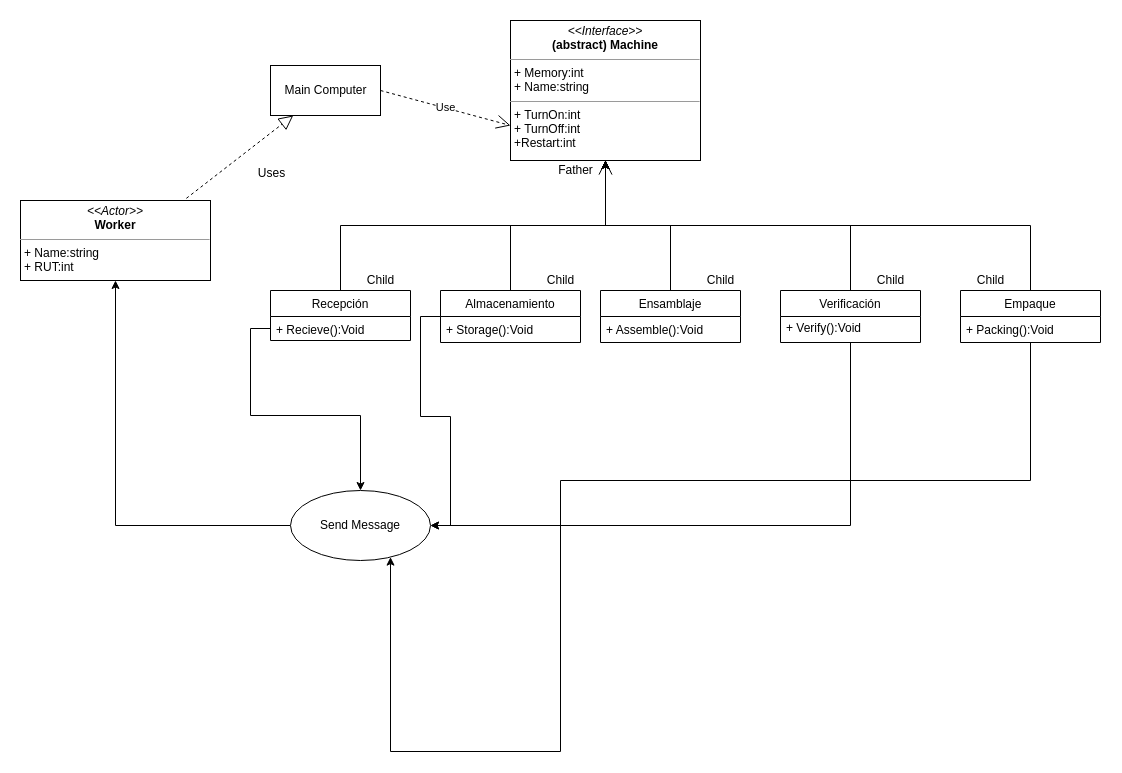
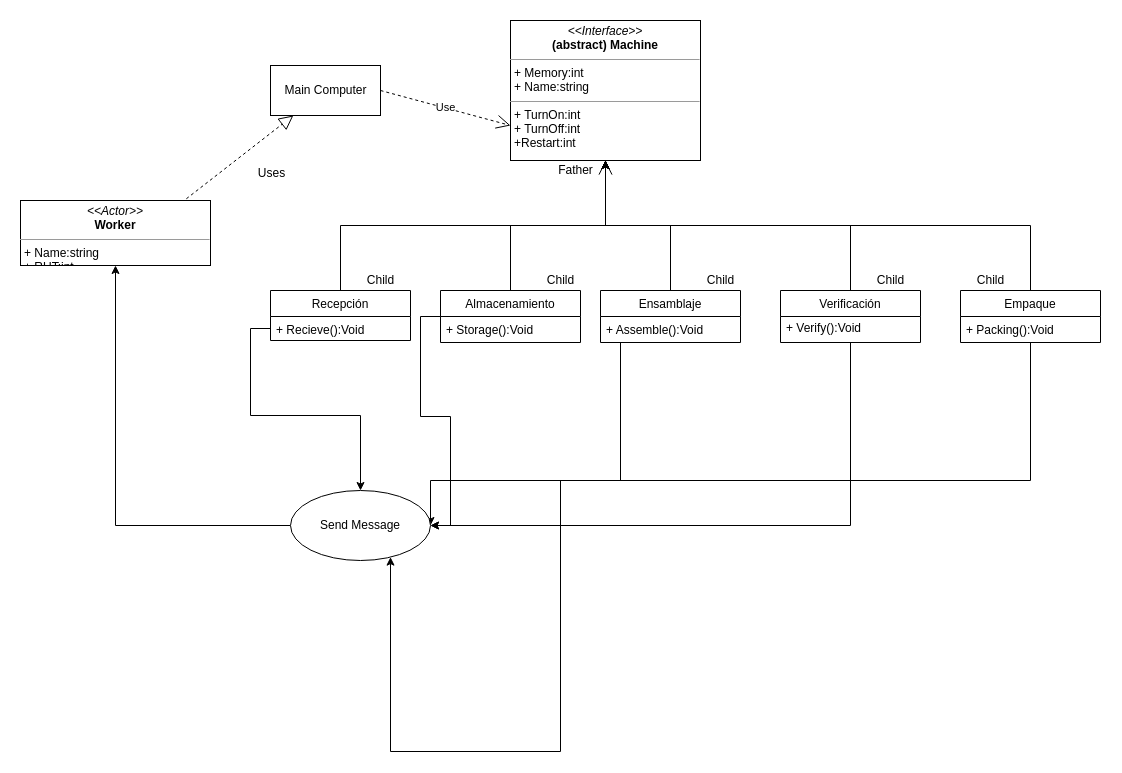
  <mxCell id="0" />
  <mxCell id="1" parent="0" />
  <mxCell id="2" value="&lt;p style=&quot;margin: 0px ; margin-top: 4px ; text-align: center&quot;&gt;&lt;i&gt;&amp;lt;&amp;lt;Interface&amp;gt;&amp;gt;&lt;/i&gt;&lt;br&gt;&lt;b&gt;(abstract) Machine&lt;/b&gt;&lt;/p&gt;&lt;hr size=&quot;1&quot;&gt;&lt;p style=&quot;margin: 0px ; margin-left: 4px&quot;&gt;+ Memory:int&lt;br&gt;+ Name:string&lt;/p&gt;&lt;hr size=&quot;1&quot;&gt;&lt;p style=&quot;margin: 0px ; margin-left: 4px&quot;&gt;+ TurnOn:int&lt;br&gt;+ TurnOff:int&lt;/p&gt;&lt;p style=&quot;margin: 0px ; margin-left: 4px&quot;&gt;+Restart:int&amp;nbsp;&lt;/p&gt;" style="verticalAlign=top;align=left;overflow=fill;fontSize=12;fontFamily=Helvetica;html=1;" vertex="1" parent="1"><mxGeometry x="510" y="20" width="190" height="140" as="geometry" /></mxCell>
  <mxCell id="3" value="Main Computer" style="html=1;" vertex="1" parent="1"><mxGeometry x="270" y="65" width="110" height="50" as="geometry" /></mxCell>
  <mxCell id="4" style="edgeStyle=orthogonalEdgeStyle;rounded=0;orthogonalLoop=1;jettySize=auto;html=1;exitX=0.5;exitY=0;exitDx=0;exitDy=0;" edge="1" parent="1" source="5" target="2"><mxGeometry relative="1" as="geometry" /></mxCell>
  <mxCell id="5" value="Recepción" style="swimlane;fontStyle=0;childLayout=stackLayout;horizontal=1;startSize=26;fillColor=none;horizontalStack=0;resizeParent=1;resizeParentMax=0;resizeLast=0;collapsible=1;marginBottom=0;" vertex="1" parent="1"><mxGeometry x="270" y="290" width="140" height="50" as="geometry" /></mxCell>
  <mxCell id="6" style="edgeStyle=orthogonalEdgeStyle;rounded=0;orthogonalLoop=1;jettySize=auto;html=1;exitX=0.5;exitY=0;exitDx=0;exitDy=0;" edge="1" parent="1" source="8" target="2"><mxGeometry relative="1" as="geometry" /></mxCell>
  <mxCell id="7" style="edgeStyle=orthogonalEdgeStyle;rounded=0;orthogonalLoop=1;jettySize=auto;html=1;entryX=1;entryY=0.5;entryDx=0;entryDy=0;" edge="1" parent="1" source="8" target="33"><mxGeometry relative="1" as="geometry" /></mxCell>
  <mxCell id="8" value="Almacenamiento" style="swimlane;fontStyle=0;childLayout=stackLayout;horizontal=1;startSize=26;fillColor=none;horizontalStack=0;resizeParent=1;resizeParentMax=0;resizeLast=0;collapsible=1;marginBottom=0;" vertex="1" parent="1"><mxGeometry x="440" y="290" width="140" height="52" as="geometry" /></mxCell>
  <mxCell id="9" value="+ Storage():Void" style="text;strokeColor=none;fillColor=none;align=left;verticalAlign=top;spacingLeft=4;spacingRight=4;overflow=hidden;rotatable=0;points=[[0,0.5],[1,0.5]];portConstraint=eastwest;" vertex="1" parent="8"><mxGeometry y="26" width="140" height="26" as="geometry" /></mxCell>
  <mxCell id="10" style="edgeStyle=orthogonalEdgeStyle;rounded=0;orthogonalLoop=1;jettySize=auto;html=1;exitX=0.5;exitY=0;exitDx=0;exitDy=0;" edge="1" parent="1" source="12" target="2"><mxGeometry relative="1" as="geometry" /></mxCell>
+ <mxCell id="11" style="edgeStyle=orthogonalEdgeStyle;rounded=0;orthogonalLoop=1;jettySize=auto;html=1;entryX=1;entryY=0.5;entryDx=0;entryDy=0;" edge="1" parent="1" source="12" target="33"><mxGeometry relative="1" as="geometry"><mxPoint x="530" y="480" as="targetPoint" /><Array as="points"><mxPoint x="620" y="480" /><mxPoint x="430" y="480" /></Array></mxGeometry></mxCell>
  <mxCell id="12" value="Ensamblaje" style="swimlane;fontStyle=0;childLayout=stackLayout;horizontal=1;startSize=26;fillColor=none;horizontalStack=0;resizeParent=1;resizeParentMax=0;resizeLast=0;collapsible=1;marginBottom=0;" vertex="1" parent="1"><mxGeometry x="600" y="290" width="140" height="52" as="geometry" /></mxCell>
  <mxCell id="13" value="+ Assemble():Void" style="text;strokeColor=none;fillColor=none;align=left;verticalAlign=top;spacingLeft=4;spacingRight=4;overflow=hidden;rotatable=0;points=[[0,0.5],[1,0.5]];portConstraint=eastwest;" vertex="1" parent="12"><mxGeometry y="26" width="140" height="26" as="geometry" /></mxCell>
  <mxCell id="14" style="edgeStyle=orthogonalEdgeStyle;rounded=0;orthogonalLoop=1;jettySize=auto;html=1;exitX=0.5;exitY=0;exitDx=0;exitDy=0;entryX=0.5;entryY=1;entryDx=0;entryDy=0;" edge="1" parent="1" source="18" target="2"><mxGeometry relative="1" as="geometry" /></mxCell>
  <mxCell id="15" value="Use" style="endArrow=open;endSize=12;dashed=1;html=1;exitX=1;exitY=0.5;exitDx=0;exitDy=0;entryX=0;entryY=0.75;entryDx=0;entryDy=0;" edge="1" parent="1" source="3" target="2"><mxGeometry width="160" relative="1" as="geometry"><mxPoint x="360" y="190" as="sourcePoint" /><mxPoint x="520" y="190" as="targetPoint" /></mxGeometry></mxCell>
  <mxCell id="16" value="" style="endArrow=open;endFill=1;endSize=12;html=1;entryX=0.5;entryY=1;entryDx=0;entryDy=0;" edge="1" parent="1" target="2"><mxGeometry width="160" relative="1" as="geometry"><mxPoint x="605" y="210" as="sourcePoint" /><mxPoint x="690" y="230" as="targetPoint" /></mxGeometry></mxCell>
  <mxCell id="17" style="edgeStyle=orthogonalEdgeStyle;rounded=0;orthogonalLoop=1;jettySize=auto;html=1;exitX=0.5;exitY=1;exitDx=0;exitDy=0;entryX=1;entryY=0.5;entryDx=0;entryDy=0;" edge="1" parent="1" source="18" target="33"><mxGeometry relative="1" as="geometry" /></mxCell>
  <mxCell id="18" value="Verificación" style="swimlane;fontStyle=0;childLayout=stackLayout;horizontal=1;startSize=26;fillColor=none;horizontalStack=0;resizeParent=1;resizeParentMax=0;resizeLast=0;collapsible=1;marginBottom=0;" vertex="1" parent="1"><mxGeometry x="780" y="290" width="140" height="52" as="geometry" /></mxCell>
  <mxCell id="19" style="edgeStyle=orthogonalEdgeStyle;rounded=0;orthogonalLoop=1;jettySize=auto;html=1;exitX=0.5;exitY=0;exitDx=0;exitDy=0;entryX=0.5;entryY=1;entryDx=0;entryDy=0;" edge="1" parent="1" source="21" target="2"><mxGeometry relative="1" as="geometry" /></mxCell>
  <mxCell id="20" style="edgeStyle=orthogonalEdgeStyle;rounded=0;orthogonalLoop=1;jettySize=auto;html=1;" edge="1" parent="1" source="21" target="33"><mxGeometry relative="1" as="geometry"><mxPoint x="420" y="530" as="targetPoint" /><Array as="points"><mxPoint x="1030" y="480" /><mxPoint x="560" y="480" /><mxPoint x="560" y="751" /><mxPoint x="390" y="751" /></Array></mxGeometry></mxCell>
  <mxCell id="21" value="Empaque" style="swimlane;fontStyle=0;childLayout=stackLayout;horizontal=1;startSize=26;fillColor=none;horizontalStack=0;resizeParent=1;resizeParentMax=0;resizeLast=0;collapsible=1;marginBottom=0;" vertex="1" parent="1"><mxGeometry x="960" y="290" width="140" height="52" as="geometry" /></mxCell>
  <mxCell id="22" value="+ Packing():Void" style="text;strokeColor=none;fillColor=none;align=left;verticalAlign=top;spacingLeft=4;spacingRight=4;overflow=hidden;rotatable=0;points=[[0,0.5],[1,0.5]];portConstraint=eastwest;" vertex="1" parent="21"><mxGeometry y="26" width="140" height="26" as="geometry" /></mxCell>
  <mxCell id="23" value="Father" style="text;html=1;align=center;verticalAlign=middle;resizable=0;points=[];autosize=1;" vertex="1" parent="1"><mxGeometry x="550" y="160" width="50" height="20" as="geometry" /></mxCell>
  <mxCell id="24" value="Child" style="text;html=1;align=center;verticalAlign=middle;resizable=0;points=[];autosize=1;" vertex="1" parent="1"><mxGeometry x="360" y="270" width="40" height="20" as="geometry" /></mxCell>
  <mxCell id="25" value="Child" style="text;html=1;align=center;verticalAlign=middle;resizable=0;points=[];autosize=1;" vertex="1" parent="1"><mxGeometry x="540" y="270" width="40" height="20" as="geometry" /></mxCell>
  <mxCell id="26" value="Child" style="text;html=1;align=center;verticalAlign=middle;resizable=0;points=[];autosize=1;" vertex="1" parent="1"><mxGeometry x="700" y="270" width="40" height="20" as="geometry" /></mxCell>
  <mxCell id="27" value="Child" style="text;html=1;align=center;verticalAlign=middle;resizable=0;points=[];autosize=1;" vertex="1" parent="1"><mxGeometry x="870" y="270" width="40" height="20" as="geometry" /></mxCell>
  <mxCell id="28" value="Child" style="text;html=1;align=center;verticalAlign=middle;resizable=0;points=[];autosize=1;" vertex="1" parent="1"><mxGeometry x="970" y="270" width="40" height="20" as="geometry" /></mxCell>
- <mxCell id="29" value="&lt;p style=&quot;margin: 0px ; margin-top: 4px ; text-align: center&quot;&gt;&lt;i&gt;&amp;lt;&amp;lt;Actor&amp;gt;&amp;gt;&lt;/i&gt;&lt;br&gt;&lt;b&gt;Worker&lt;/b&gt;&lt;/p&gt;&lt;hr size=&quot;1&quot;&gt;&lt;p style=&quot;margin: 0px ; margin-left: 4px&quot;&gt;+ Name:string&lt;br&gt;+ RUT:int&lt;/p&gt;&lt;hr size=&quot;1&quot;&gt;&lt;p style=&quot;margin: 0px ; margin-left: 4px&quot;&gt;&lt;br&gt;&lt;/p&gt;" style="verticalAlign=top;align=left;overflow=fill;fontSize=12;fontFamily=Helvetica;html=1;" vertex="1" parent="1"><mxGeometry x="20" y="200" width="190" height="80" as="geometry" /></mxCell>
+ <mxCell id="29" value="&lt;p style=&quot;margin: 0px ; margin-top: 4px ; text-align: center&quot;&gt;&lt;i&gt;&amp;lt;&amp;lt;Actor&amp;gt;&amp;gt;&lt;/i&gt;&lt;br&gt;&lt;b&gt;Worker&lt;/b&gt;&lt;/p&gt;&lt;hr size=&quot;1&quot;&gt;&lt;p style=&quot;margin: 0px ; margin-left: 4px&quot;&gt;+ Name:string&lt;br&gt;+ RUT:int&lt;/p&gt;&lt;hr size=&quot;1&quot;&gt;&lt;p style=&quot;margin: 0px ; margin-left: 4px&quot;&gt;&lt;br&gt;&lt;/p&gt;" style="verticalAlign=top;align=left;overflow=fill;fontSize=12;fontFamily=Helvetica;html=1;" vertex="1" parent="1"><mxGeometry x="20" y="200" width="190" height="65" as="geometry" /></mxCell>
  <mxCell id="30" value="" style="endArrow=block;dashed=1;endFill=0;endSize=12;html=1;exitX=0.873;exitY=-0.027;exitDx=0;exitDy=0;exitPerimeter=0;" edge="1" parent="1" source="29" target="3"><mxGeometry width="160" relative="1" as="geometry"><mxPoint x="190" y="180" as="sourcePoint" /><mxPoint x="350" y="180" as="targetPoint" /></mxGeometry></mxCell>
  <mxCell id="31" value="Uses" style="text;html=1;align=center;verticalAlign=middle;resizable=0;points=[];autosize=1;" vertex="1" parent="1"><mxGeometry x="251" y="163" width="40" height="20" as="geometry" /></mxCell>
  <mxCell id="32" style="edgeStyle=orthogonalEdgeStyle;rounded=0;orthogonalLoop=1;jettySize=auto;html=1;exitX=0;exitY=0.5;exitDx=0;exitDy=0;entryX=0.5;entryY=1;entryDx=0;entryDy=0;" edge="1" parent="1" source="33" target="29"><mxGeometry relative="1" as="geometry" /></mxCell>
  <mxCell id="33" value="Send Message" style="ellipse;whiteSpace=wrap;html=1;" vertex="1" parent="1"><mxGeometry x="290" y="490" width="140" height="70" as="geometry" /></mxCell>
  <mxCell id="34" style="edgeStyle=orthogonalEdgeStyle;rounded=0;orthogonalLoop=1;jettySize=auto;html=1;exitX=0;exitY=0.5;exitDx=0;exitDy=0;" edge="1" parent="1" source="35" target="33"><mxGeometry relative="1" as="geometry" /></mxCell>
  <mxCell id="35" value="+ Recieve():Void" style="text;strokeColor=none;fillColor=none;align=left;verticalAlign=top;spacingLeft=4;spacingRight=4;overflow=hidden;rotatable=0;points=[[0,0.5],[1,0.5]];portConstraint=eastwest;" vertex="1" parent="1"><mxGeometry x="270" y="316" width="140" height="24" as="geometry" /></mxCell>
  <mxCell id="36" value="+ Verify():Void" style="text;strokeColor=none;fillColor=none;align=left;verticalAlign=top;spacingLeft=4;spacingRight=4;overflow=hidden;rotatable=0;points=[[0,0.5],[1,0.5]];portConstraint=eastwest;" vertex="1" parent="1"><mxGeometry x="780" y="314" width="140" height="26" as="geometry" /></mxCell>
